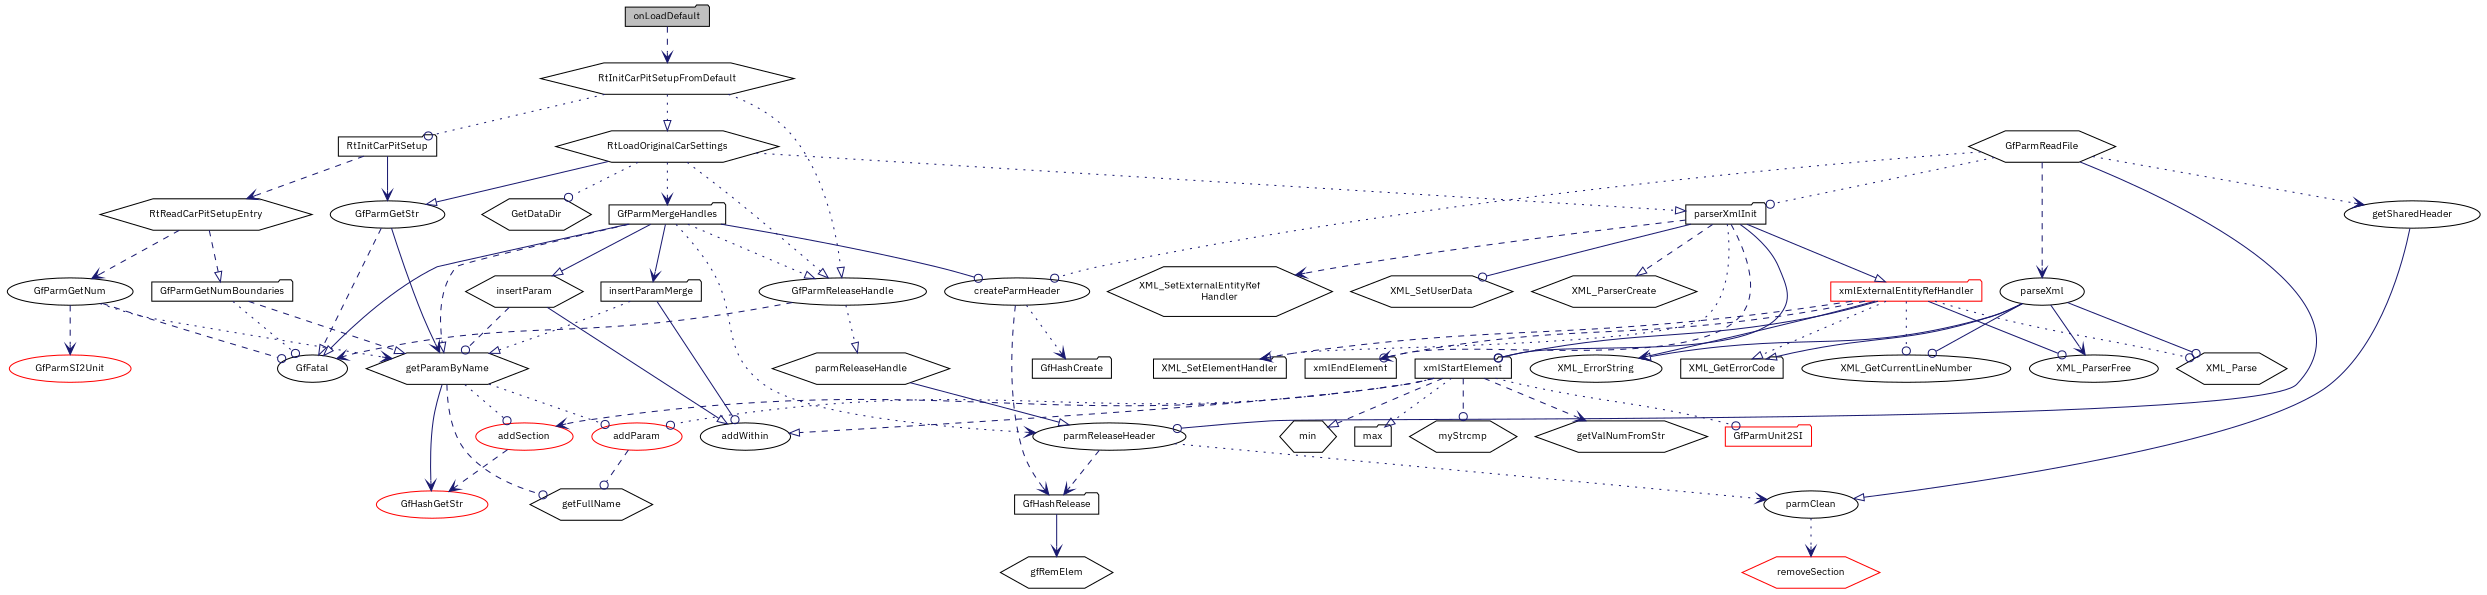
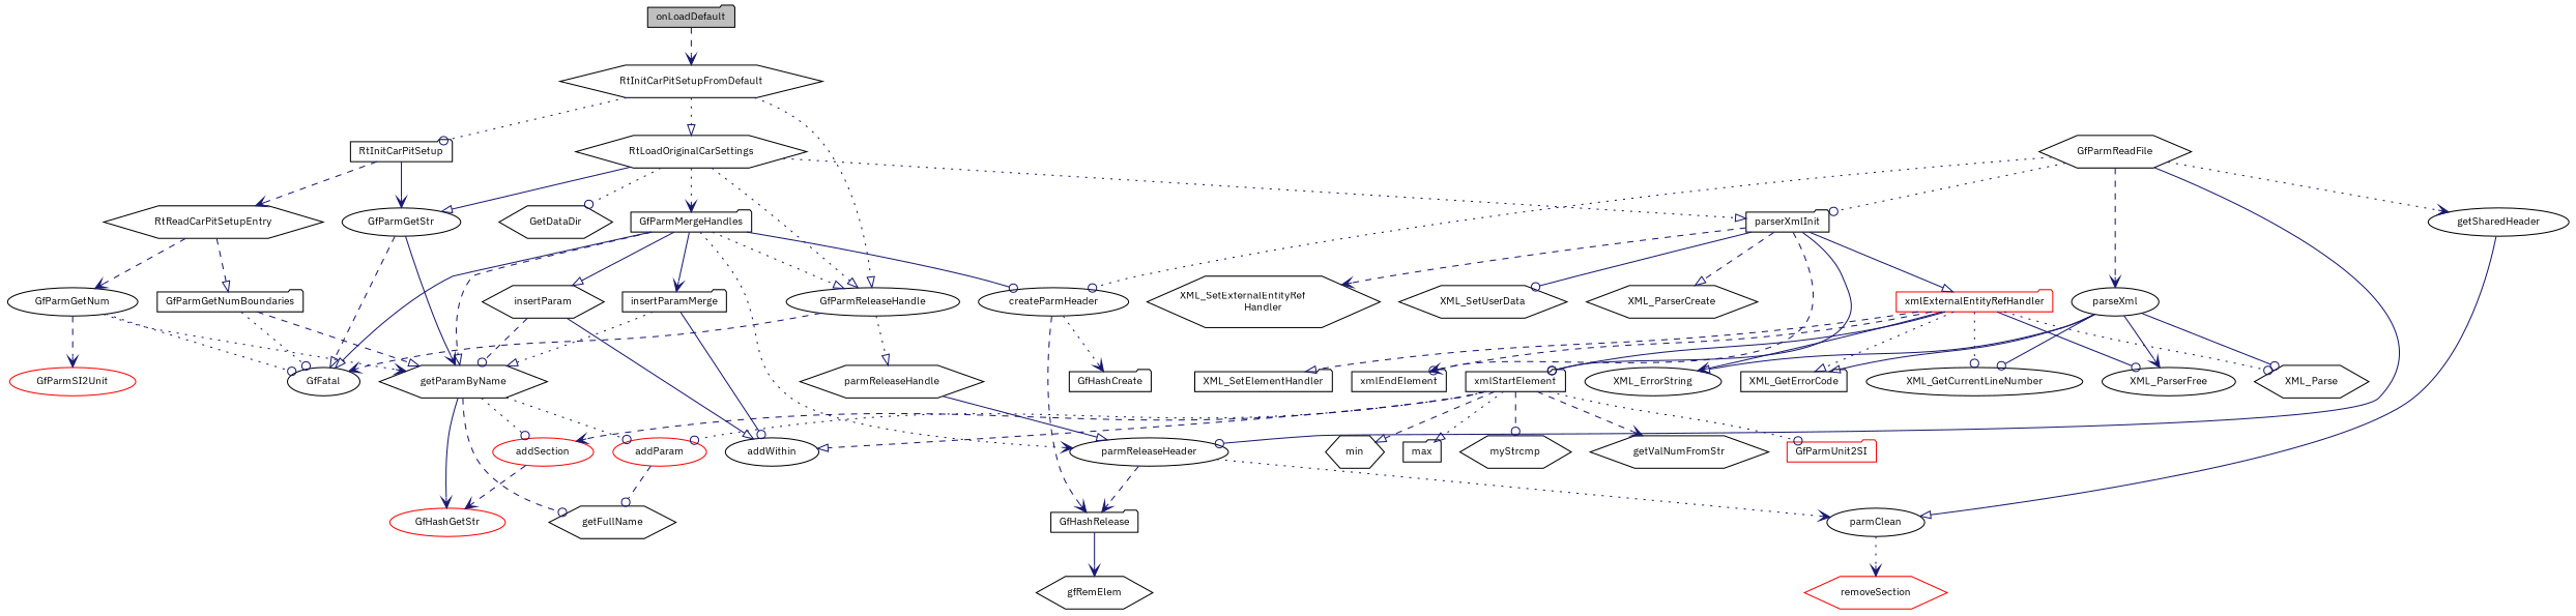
  digraph {
    fontname="IBM Plex Sans"
    rankdir=TB
    node [color=black fillcolor=white fontname="IBM Plex Sans" fontsize=10 shape=hexagon style=filled]
    edge [arrowhead=vee color=midnightblue fontname="IBM Plex Sans" fontsize=10 labelfontname=Helvetica labelfontsize=10 style=dotted]
    n1 [fillcolor=grey75 fontcolor=black height=0.2 label=onLoadDefault shape=folder width=0.4]
    n2 [height=0.2 label=RtInitCarPitSetupFromDefault width=0.4]
    n3 [height=0.2 label=RtLoadOriginalCarSettings width=0.4]
    n4 [height=0.2 label=GfParmReleaseHandle shape=ellipse width=0.4]
    n5 [height=0.2 label=RtInitCarPitSetup shape=folder width=0.4]
    n6 [height=0.2 label=GetDataDir width=0.4]
    n7 [height=0.2 label=GfParmGetStr shape=ellipse width=0.4]
    n8 [height=0.2 label=GfParmMergeHandles shape=folder width=0.4]
    n9 [height=0.2 label=parserXmlInit shape=folder width=0.4]
    n10 [height=0.2 label=GfFatal shape=ellipse width=0.4]
    n11 [height=0.2 label=parmReleaseHandle width=0.4]
    n12 [height=0.2 label=RtReadCarPitSetupEntry width=0.4]
    n13 [height=0.2 label=GfParmReadFile width=0.4]
    n14 [height=0.2 label=getSharedHeader shape=ellipse width=0.4]
    n15 [height=0.2 label=createParmHeader shape=ellipse width=0.4]
    n16 [height=0.2 label=parseXml shape=ellipse width=0.4]
    n17 [height=0.2 label=parmReleaseHeader shape=ellipse width=0.4]
    n18 [height=0.2 label=getParamByName width=0.4]
    n19 [height=0.2 label=insertParamMerge shape=folder width=0.4]
    n20 [height=0.2 label=insertParam width=0.4]
    n21 [height=0.2 label=parmClean shape=ellipse width=0.4]
    n22 [height=0.2 label=GfHashCreate shape=folder width=0.4]
    n23 [height=0.2 label=GfHashRelease shape=folder width=0.4]
    n24 [height=0.2 label=XML_ParserCreate width=0.4]
    n25 [height=0.2 label=XML_SetElementHandler shape=folder width=0.4]
    n26 [height=0.2 label=xmlStartElement shape=folder width=0.4]
    n27 [height=0.2 label=xmlEndElement shape=folder width=0.4]
    n28 [height=0.2 label="XML_SetExternalEntityRef\lHandler" width=0.4]
    n29 [color=red height=0.2 label=xmlExternalEntityRefHandler shape=folder width=0.4]
    n30 [height=0.2 label=XML_SetUserData width=0.4]
    n31 [height=0.2 label=XML_Parse width=0.4]
    n32 [height=0.2 label=XML_ErrorString shape=ellipse width=0.4]
    n33 [height=0.2 label=XML_GetErrorCode shape=folder width=0.4]
    n34 [height=0.2 label=XML_GetCurrentLineNumber shape=ellipse width=0.4]
    n35 [height=0.2 label=XML_ParserFree shape=ellipse width=0.4]
    n36 [color=red height=0.2 label=removeSection width=0.4]
    n37 [height=0.2 label=gfRemElem width=0.4]
    n38 [height=0.2 label=min width=0.4]
    n39 [height=0.2 label=max shape=folder width=0.4]
    n40 [height=0.2 label=myStrcmp width=0.4]
    n41 [color=red height=0.2 label=addSection shape=ellipse width=0.4]
    n42 [color=red height=0.2 label=addParam shape=ellipse width=0.4]
    n43 [height=0.2 label=getValNumFromStr width=0.4]
    n44 [color=red height=0.2 label=GfParmUnit2SI shape=folder width=0.4]
    n45 [height=0.2 label=addWithin shape=ellipse width=0.4]
    n46 [color=red height=0.2 label=GfHashGetStr shape=ellipse width=0.4]
    n47 [height=0.2 label=getFullName width=0.4]
    n48 [height=0.2 label=GfParmGetNum shape=ellipse width=0.4]
    n49 [height=0.2 label=GfParmGetNumBoundaries shape=folder width=0.4]
    n50 [color=red height=0.2 label=GfParmSI2Unit shape=ellipse width=0.4]
    n1 -> n2 [style=dashed]
    n2 -> n3 [arrowhead=onormal]
    n2 -> n4 [arrowhead=onormal]
    n2 -> n5 [arrowhead=odot]
    n3 -> n4 [arrowhead=onormal]
    n3 -> n6 [arrowhead=odot]
    n3 -> n7 [arrowhead=onormal style=solid]
    n3 -> n8
    n3 -> n9 [arrowhead=onormal]
    n4 -> n10 [style=dashed]
    n4 -> n11 [arrowhead=onormal]
    n5 -> n7 [style=solid]
    n5 -> n12 [style=dashed]
    n7 -> n10 [arrowhead=onormal style=dashed]
    n7 -> n18 [style=solid]
    n8 -> n4 [arrowhead=onormal]
    n8 -> n10 [arrowhead=onormal style=solid]
    n8 -> n15 [arrowhead=odot style=solid]
    n8 -> n17
    n8 -> n18 [arrowhead=onormal style=dashed]
    n8 -> n19 [style=solid]
    n8 -> n20 [arrowhead=onormal style=solid]
    n9 -> n24 [arrowhead=onormal style=dashed]
-   n9 -> n25
    n9 -> n26 [arrowhead=odot style=solid]
    n9 -> n27 [style=dashed]
    n9 -> n28 [style=dashed]
    n9 -> n29 [arrowhead=onormal style=solid]
    n9 -> n30 [arrowhead=odot style=solid]
    n11 -> n17 [arrowhead=onormal style=solid]
    n12 -> n48 [style=dashed]
    n12 -> n49 [arrowhead=onormal style=dashed]
    n13 -> n9 [arrowhead=odot]
    n13 -> n14
    n13 -> n15 [arrowhead=odot]
    n13 -> n16 [style=dashed]
    n13 -> n17 [arrowhead=odot style=solid]
    n14 -> n21 [arrowhead=onormal style=solid]
    n15 -> n22
    n15 -> n23 [style=dashed]
    n16 -> n31 [arrowhead=odot style=solid]
    n16 -> n32 [arrowhead=onormal style=solid]
    n16 -> n33 [arrowhead=onormal style=solid]
    n16 -> n34 [arrowhead=odot style=solid]
    n16 -> n35 [style=solid]
    n17 -> n21
    n17 -> n23 [style=dashed]
    n18 -> n41 [arrowhead=odot]
    n18 -> n42 [arrowhead=odot]
    n18 -> n46 [style=solid]
    n18 -> n47 [arrowhead=odot style=dashed]
    n19 -> n18 [arrowhead=onormal]
    n19 -> n45 [arrowhead=odot style=solid]
    n20 -> n18 [arrowhead=odot style=dashed]
    n20 -> n45 [arrowhead=onormal style=solid]
    n21 -> n36
    n23 -> n37 [style=solid]
    n26 -> n38 [arrowhead=onormal style=dashed]
    n26 -> n39 [arrowhead=onormal]
    n26 -> n40 [arrowhead=odot style=dashed]
    n26 -> n41 [style=dashed]
    n26 -> n42 [arrowhead=odot]
    n26 -> n43 [style=dashed]
    n26 -> n44 [arrowhead=odot]
    n26 -> n45 [arrowhead=onormal style=dashed]
    n29 -> n25 [arrowhead=onormal style=dashed]
    n29 -> n26 [arrowhead=odot style=solid]
    n29 -> n27 [arrowhead=odot style=dashed]
    n29 -> n31 [arrowhead=odot]
    n29 -> n32 [style=solid]
    n29 -> n33 [arrowhead=onormal]
    n29 -> n34 [arrowhead=odot]
    n29 -> n35 [arrowhead=odot style=solid]
    n41 -> n46 [style=dashed]
    n42 -> n47 [arrowhead=odot style=dashed]
-   n48 -> n10 [arrowhead=odot style=dashed]
+   n48 -> n10 [arrowhead=odot]
    n48 -> n18
    n48 -> n50 [style=dashed]
    n49 -> n10 [arrowhead=odot]
    n49 -> n18 [arrowhead=onormal style=dashed]
  }
